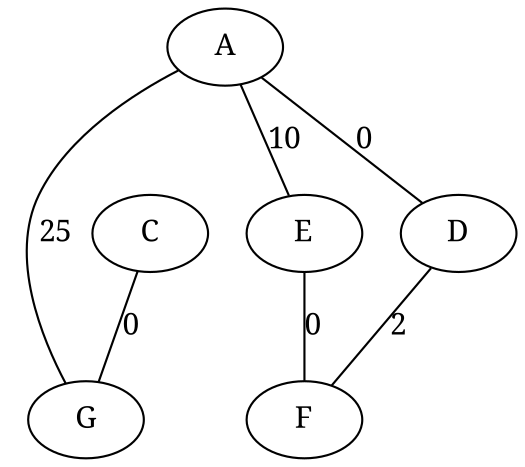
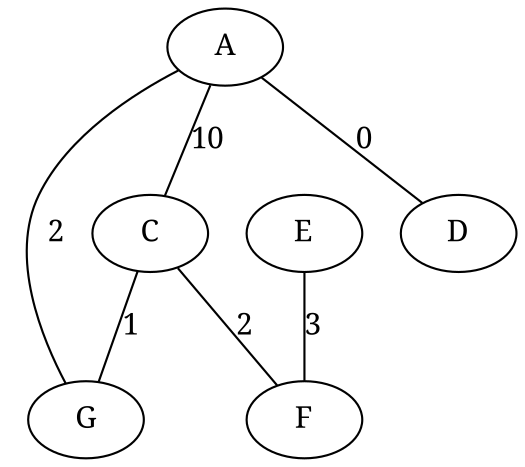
  graph {
    fontname="Noto Serif"
    node [fontname="Noto Serif"]
    edge [fontname="Noto Serif"]
    A
    C
    G
    D
    F
    E
-   A -- E [label=10]
-   A -- G [label=25]
+   A -- C [label=10]
+   A -- G [label=2]
    A -- D [label=0]
-   C -- G [label=0]
-   D -- F [label=2]
-   E -- F [label=0]
+   C -- G [label=1]
+   C -- F [label=2]
+   E -- F [label=3]
  }
